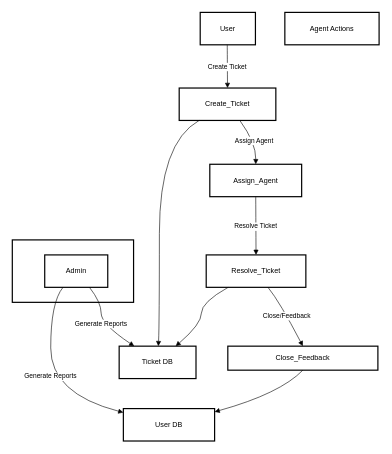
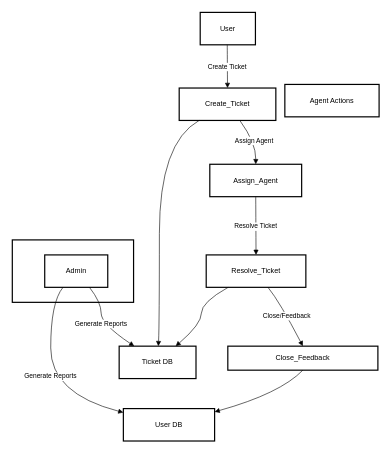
  <mxCell id="0" />
  <mxCell id="1" parent="0" />
  <mxCell id="2" value="Admin_Report" style="whiteSpace=wrap;strokeWidth=2;" vertex="1" parent="1"><mxGeometry x="20" y="399" width="202" height="104" as="geometry" /></mxCell>
  <mxCell id="3" value="User" style="whiteSpace=wrap;strokeWidth=2;" vertex="1" parent="1"><mxGeometry x="333" y="20" width="92" height="54" as="geometry" /></mxCell>
  <mxCell id="4" value="Create_Ticket" style="whiteSpace=wrap;strokeWidth=2;" vertex="1" parent="1"><mxGeometry x="298" y="146" width="161" height="54" as="geometry" /></mxCell>
  <mxCell id="5" value="Assign_Agent" style="whiteSpace=wrap;strokeWidth=2;" vertex="1" parent="1"><mxGeometry x="349" y="273" width="153" height="54" as="geometry" /></mxCell>
  <mxCell id="6" value="Resolve_Ticket" style="whiteSpace=wrap;strokeWidth=2;" vertex="1" parent="1"><mxGeometry x="343" y="424" width="166" height="54" as="geometry" /></mxCell>
  <mxCell id="7" value="Close_Feedback" style="whiteSpace=wrap;strokeWidth=2;" vertex="1" parent="1"><mxGeometry x="379" y="576" width="250" height="40" as="geometry" /></mxCell>
  <mxCell id="8" value="Ticket DB" style="whiteSpace=wrap;strokeWidth=2;" vertex="1" parent="1"><mxGeometry x="198" y="576" width="128" height="54" as="geometry" /></mxCell>
- <mxCell id="9" value="Agent Actions" style="whiteSpace=wrap;strokeWidth=2;" vertex="1" parent="1"><mxGeometry x="474" y="20" width="157" height="54" as="geometry" /></mxCell>
+ <mxCell id="9" value="Agent Actions" style="whiteSpace=wrap;strokeWidth=2;" vertex="1" parent="1"><mxGeometry x="474" y="140" width="157" height="54" as="geometry" /></mxCell>
  <mxCell id="10" value="User DB" style="whiteSpace=wrap;strokeWidth=2;" vertex="1" parent="1"><mxGeometry x="205" y="680" width="152" height="54" as="geometry" /></mxCell>
  <mxCell id="11" value="Admin" style="whiteSpace=wrap;strokeWidth=2;" vertex="1" parent="1"><mxGeometry x="74" y="424" width="105" height="54" as="geometry" /></mxCell>
  <mxCell id="12" value="Create Ticket" style="curved=1;startArrow=none;endArrow=block;exitX=0.49;exitY=1;entryX=0.5;entryY=0.01;" edge="1" parent="1" source="3" target="4"><mxGeometry relative="1" as="geometry"><Array as="points" /></mxGeometry></mxCell>
  <mxCell id="13" value="Assign Agent" style="curved=1;startArrow=none;endArrow=block;exitX=0.63;exitY=1.01;entryX=0.5;entryY=0;" edge="1" parent="1" source="4" target="5"><mxGeometry relative="1" as="geometry"><Array as="points"><mxPoint x="426" y="237" /></Array></mxGeometry></mxCell>
  <mxCell id="14" value="Resolve Ticket" style="curved=1;startArrow=none;endArrow=block;exitX=0.5;exitY=1;entryX=0.5;entryY=0;" edge="1" parent="1" source="5" target="6"><mxGeometry relative="1" as="geometry"><Array as="points" /></mxGeometry></mxCell>
  <mxCell id="15" value="Close/Feedback" style="curved=1;startArrow=none;endArrow=block;exitX=0.62;exitY=1;entryX=0.5;entryY=-0.01;" edge="1" parent="1" source="6" target="7"><mxGeometry relative="1" as="geometry"><Array as="points"><mxPoint x="466" y="503" /></Array></mxGeometry></mxCell>
  <mxCell id="16" value="" style="curved=1;startArrow=none;endArrow=block;exitX=0.2;exitY=1.01;entryX=0.51;entryY=-0.01;" edge="1" parent="1" source="4" target="8"><mxGeometry relative="1" as="geometry"><Array as="points"><mxPoint x="265" y="237" /><mxPoint x="265" y="539" /></Array></mxGeometry></mxCell>
  <mxCell id="17" value="" style="curved=1;startArrow=none;endArrow=block;exitX=0.22;exitY=1;entryX=0.74;entryY=-0.01;" edge="1" parent="1" source="6" target="8"><mxGeometry relative="1" as="geometry"><Array as="points"><mxPoint x="335" y="503" /><mxPoint x="335" y="539" /></Array></mxGeometry></mxCell>
  <mxCell id="18" value="" style="curved=1;startArrow=none;endArrow=block;exitX=0.5;exitY=0.99;entryX=1;entryY=0.1;" edge="1" parent="1" source="7" target="10"><mxGeometry relative="1" as="geometry"><Array as="points"><mxPoint x="466" y="655" /></Array></mxGeometry></mxCell>
  <mxCell id="19" value="Generate Reports" style="curved=1;startArrow=none;endArrow=block;exitX=0.71;exitY=1;entryX=0.19;entryY=-0.01;" edge="1" parent="1" source="11" target="8"><mxGeometry relative="1" as="geometry"><Array as="points"><mxPoint x="168" y="503" /><mxPoint x="168" y="539" /></Array></mxGeometry></mxCell>
  <mxCell id="20" value="Generate Reports" style="curved=1;startArrow=none;endArrow=block;exitX=0.29;exitY=1;entryX=0;entryY=0.12;" edge="1" parent="1" source="11" target="10"><mxGeometry relative="1" as="geometry"><Array as="points"><mxPoint x="84" y="503" /><mxPoint x="84" y="655" /></Array></mxGeometry></mxCell>
